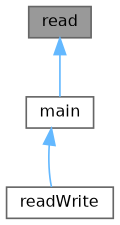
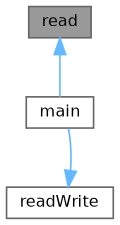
  digraph {
    rankdir=TB
    node [color=grey40 fillcolor=white fontname=Helvetica fontsize=10 shape=box style=filled]
    edge [color=steelblue1 dir=back fontname=Helvetica fontsize=10 labelfontname=Helvetica labelfontsize=10 style=solid]
    n1 [color=gray40 fillcolor=grey60 fontcolor=black height=0.2 label=read width=0.4]
    n2 [height=0.2 label=main width=0.4]
    n3 [height=0.2 label=readWrite width=0.4]
    n1 -> n2
-   n2 -> n3
+   n3 -> n2
  }
